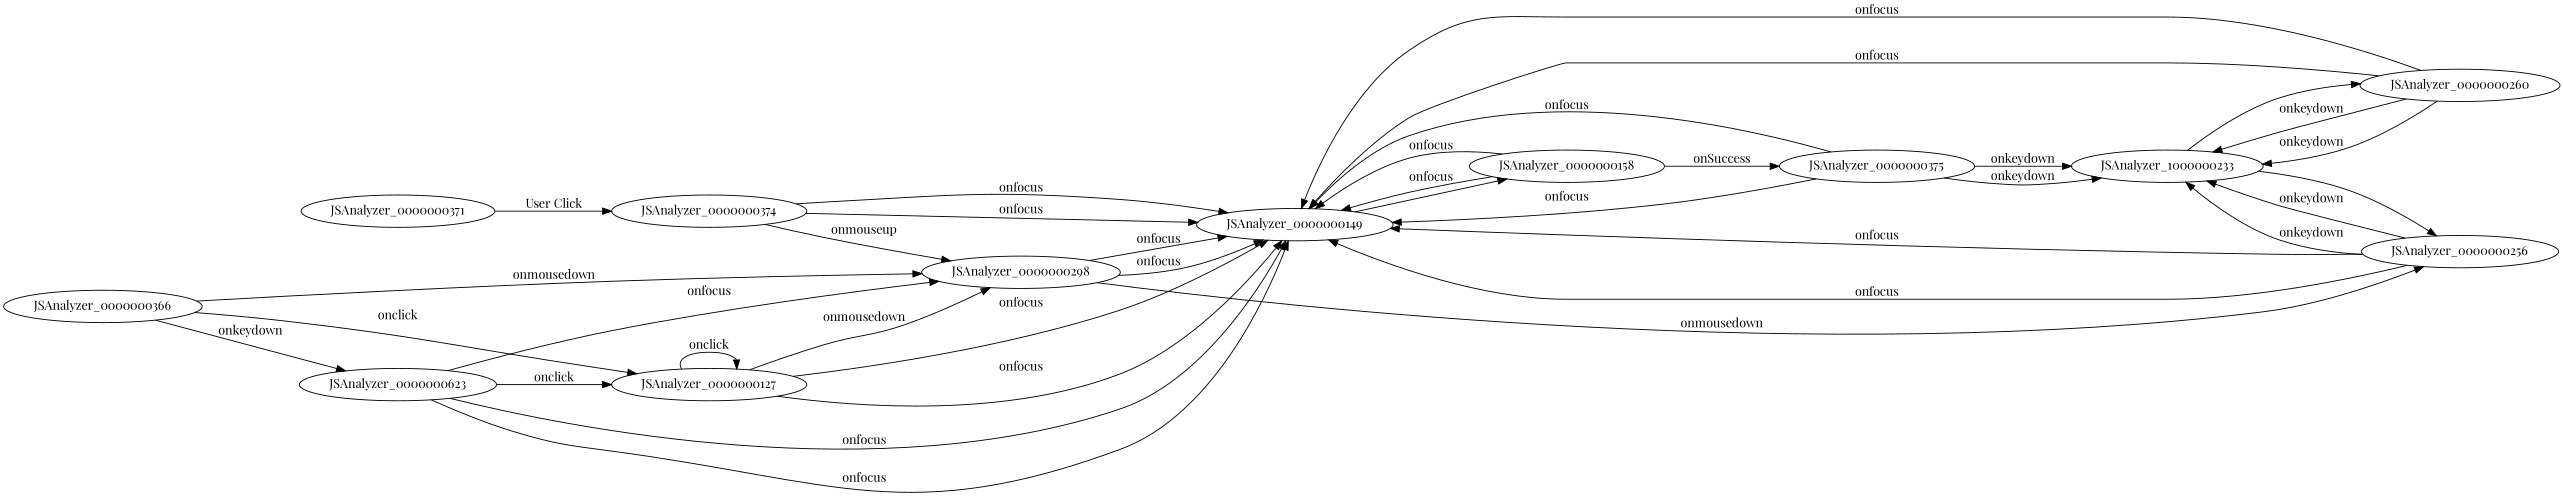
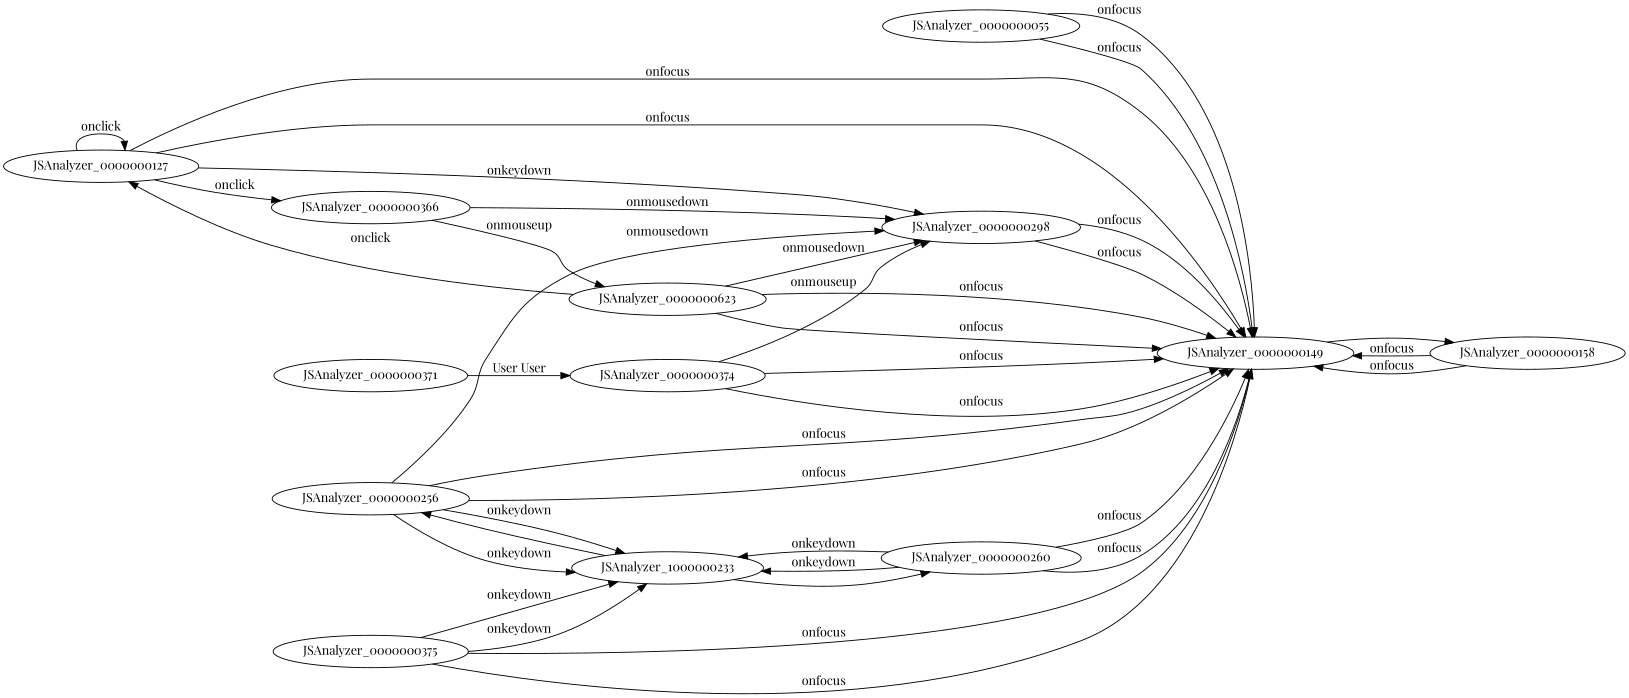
  digraph {
    fontname="Playfair Display"
    rankdir=LR
    node [fontname="Playfair Display"]
    edge [fontname="Playfair Display"]
+   JSAnalyzer_0000000055
    JSAnalyzer_0000000149
    JSAnalyzer_0000000158
    JSAnalyzer_0000000127
    JSAnalyzer_0000000298
    n6 [label=JSAnalyzer_0000000375]
    n7 [label=JSAnalyzer_1000000233]
    JSAnalyzer_0000000256
    JSAnalyzer_0000000260
    JSAnalyzer_0000000366
    JSAnalyzer_0000000623
    JSAnalyzer_0000000371
    JSAnalyzer_0000000374
+   JSAnalyzer_0000000055 -> JSAnalyzer_0000000149 [label=onfocus]
+   JSAnalyzer_0000000055 -> JSAnalyzer_0000000149 [label=onfocus]
    JSAnalyzer_0000000149 -> JSAnalyzer_0000000158
    JSAnalyzer_0000000158 -> JSAnalyzer_0000000149 [label=onfocus]
    JSAnalyzer_0000000158 -> JSAnalyzer_0000000149 [label=onfocus]
-   JSAnalyzer_0000000158 -> n6 [label=onSuccess]
    JSAnalyzer_0000000127 -> JSAnalyzer_0000000149 [label=onfocus]
    JSAnalyzer_0000000127 -> JSAnalyzer_0000000149 [label=onfocus]
    JSAnalyzer_0000000127 -> JSAnalyzer_0000000127 [label=onclick]
-   JSAnalyzer_0000000127 -> JSAnalyzer_0000000298 [label=onmousedown]
+   JSAnalyzer_0000000127 -> JSAnalyzer_0000000298 [label=onkeydown]
    JSAnalyzer_0000000298 -> JSAnalyzer_0000000149 [label=onfocus]
    JSAnalyzer_0000000298 -> JSAnalyzer_0000000149 [label=onfocus]
    n6 -> JSAnalyzer_0000000149 [label=onfocus]
    n6 -> JSAnalyzer_0000000149 [label=onfocus]
    n6 -> n7 [label=onkeydown]
    n6 -> n7 [label=onkeydown]
    n7 -> JSAnalyzer_0000000256
    n7 -> JSAnalyzer_0000000260
    JSAnalyzer_0000000256 -> JSAnalyzer_0000000149 [label=onfocus]
    JSAnalyzer_0000000256 -> JSAnalyzer_0000000149 [label=onfocus]
-   JSAnalyzer_0000000298 -> JSAnalyzer_0000000256 [label=onmousedown]
+   JSAnalyzer_0000000256 -> JSAnalyzer_0000000298 [label=onmousedown]
    JSAnalyzer_0000000256 -> n7 [label=onkeydown]
    JSAnalyzer_0000000256 -> n7 [label=onkeydown]
    JSAnalyzer_0000000260 -> JSAnalyzer_0000000149 [label=onfocus]
    JSAnalyzer_0000000260 -> JSAnalyzer_0000000149 [label=onfocus]
    JSAnalyzer_0000000260 -> n7 [label=onkeydown]
    JSAnalyzer_0000000260 -> n7 [label=onkeydown]
-   JSAnalyzer_0000000366 -> JSAnalyzer_0000000127 [label=onclick]
+   JSAnalyzer_0000000127 -> JSAnalyzer_0000000366 [label=onclick]
    JSAnalyzer_0000000366 -> JSAnalyzer_0000000298 [label=onmousedown]
-   JSAnalyzer_0000000366 -> JSAnalyzer_0000000623 [label=onkeydown]
+   JSAnalyzer_0000000366 -> JSAnalyzer_0000000623 [label=onmouseup]
    JSAnalyzer_0000000623 -> JSAnalyzer_0000000149 [label=onfocus]
    JSAnalyzer_0000000623 -> JSAnalyzer_0000000149 [label=onfocus]
    JSAnalyzer_0000000623 -> JSAnalyzer_0000000127 [label=onclick]
-   JSAnalyzer_0000000623 -> JSAnalyzer_0000000298 [label=onfocus]
-   JSAnalyzer_0000000371 -> JSAnalyzer_0000000374 [label="User Click"]
+   JSAnalyzer_0000000623 -> JSAnalyzer_0000000298 [label=onmousedown]
+   JSAnalyzer_0000000371 -> JSAnalyzer_0000000374 [label="User User"]
    JSAnalyzer_0000000374 -> JSAnalyzer_0000000149 [label=onfocus]
    JSAnalyzer_0000000374 -> JSAnalyzer_0000000149 [label=onfocus]
    JSAnalyzer_0000000374 -> JSAnalyzer_0000000298 [label=onmouseup]
  }
